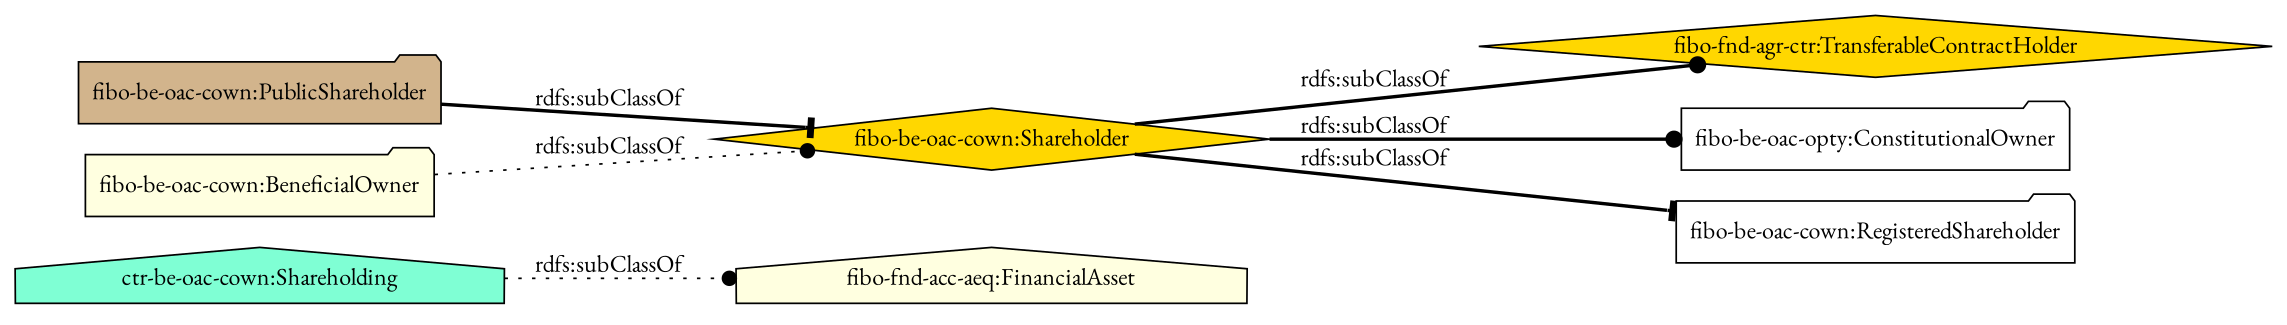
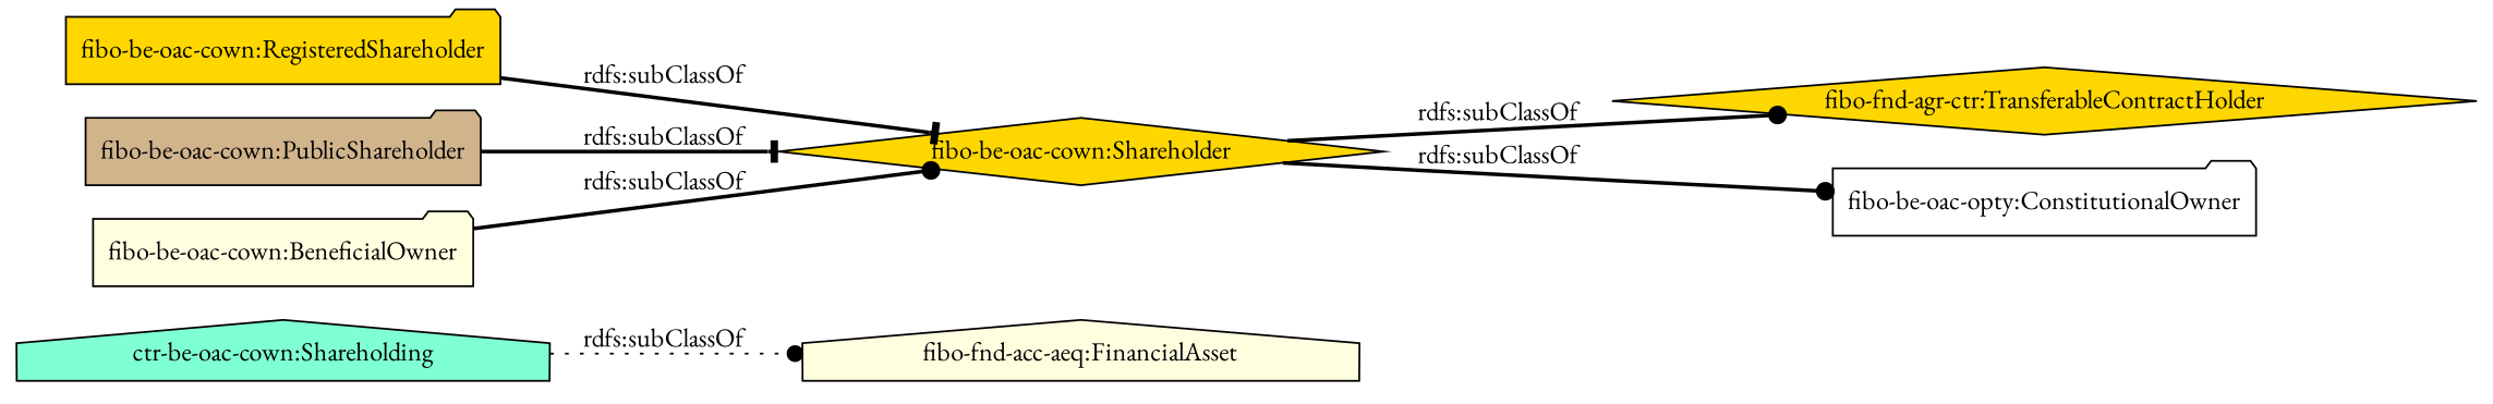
  digraph {
    fontname="EB Garamond"
    rankdir=LR
    node [color=black fillcolor=lightyellow fontname="EB Garamond" shape=folder style=filled]
    edge [arrowhead=dot fontname="EB Garamond" style=bold]
    n1 [fillcolor=aquamarine label="ctr-be-oac-cown:Shareholding" shape=house]
    "fibo-fnd-acc-aeq:FinancialAsset" [shape=house]
    "fibo-be-oac-cown:Shareholder" [fillcolor=gold shape=diamond]
    "fibo-fnd-agr-ctr:TransferableContractHolder" [fillcolor=gold shape=diamond]
    "fibo-be-oac-opty:ConstitutionalOwner" [fillcolor=white]
-   "fibo-be-oac-cown:RegisteredShareholder" [fillcolor=white]
+   "fibo-be-oac-cown:RegisteredShareholder" [fillcolor=gold]
    "fibo-be-oac-cown:PublicShareholder" [fillcolor=tan]
    "fibo-be-oac-cown:BeneficialOwner"
    n1 -> "fibo-fnd-acc-aeq:FinancialAsset" [label="rdfs:subClassOf" style=dotted]
    "fibo-be-oac-cown:Shareholder" -> "fibo-fnd-agr-ctr:TransferableContractHolder" [label="rdfs:subClassOf"]
    "fibo-be-oac-cown:Shareholder" -> "fibo-be-oac-opty:ConstitutionalOwner" [label="rdfs:subClassOf"]
-   "fibo-be-oac-cown:Shareholder" -> "fibo-be-oac-cown:RegisteredShareholder" [arrowhead=tee label="rdfs:subClassOf"]
+   "fibo-be-oac-cown:RegisteredShareholder" -> "fibo-be-oac-cown:Shareholder" [arrowhead=tee label="rdfs:subClassOf"]
    "fibo-be-oac-cown:PublicShareholder" -> "fibo-be-oac-cown:Shareholder" [arrowhead=tee label="rdfs:subClassOf"]
-   "fibo-be-oac-cown:BeneficialOwner" -> "fibo-be-oac-cown:Shareholder" [label="rdfs:subClassOf" style=dotted]
+   "fibo-be-oac-cown:BeneficialOwner" -> "fibo-be-oac-cown:Shareholder" [label="rdfs:subClassOf"]
  }
